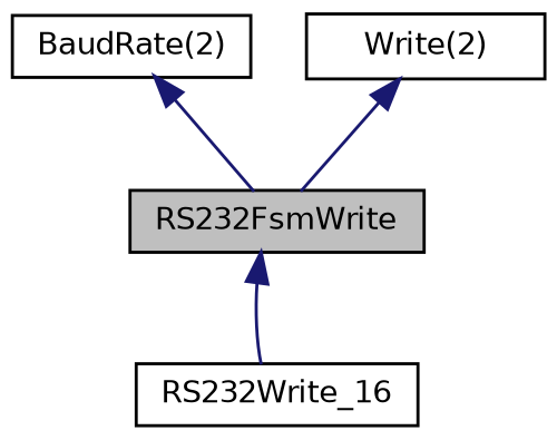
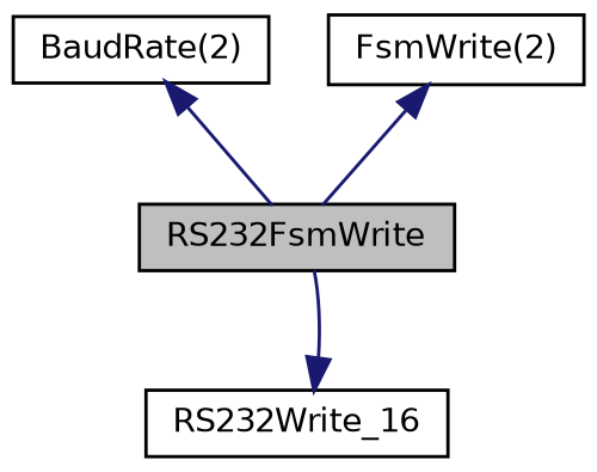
  digraph {
    node [color=black fillcolor=white fontname=Helvetica fontsize=10 shape=record style=filled]
    edge [color=midnightblue dir=back fontname=Helvetica fontsize=10 labelfontname=Helvetica labelfontsize=10 style=solid]
    n1 [fillcolor=grey75 fontcolor=black height=0.2 label=RS232FsmWrite width=0.4]
    n2 [height=0.2 label=RS232Write_16 width=0.4]
    n3 [height=0.2 label="BaudRate(2)" width=0.4]
-   n4 [height=0.2 label="Write(2)" width=0.4]
-   n1 -> n2
+   n4 [height=0.2 label="FsmWrite(2)" width=0.4]
+   n2 -> n1
    n3 -> n1
    n4 -> n1
  }
